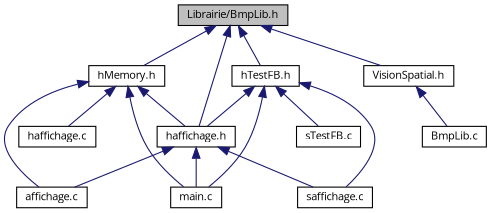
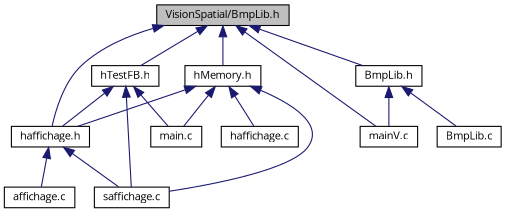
  digraph {
    fontname="Open Sans"
    node [color=black fillcolor=white fontname="Open Sans" fontsize=10 shape=record style=filled]
    edge [color=midnightblue dir=back fontname="Open Sans" fontsize=10 labelfontname=Helvetica labelfontsize=10 style=solid]
-   n1 [fillcolor=grey75 fontcolor=black height=0.2 label="Librairie/BmpLib.h" width=0.4]
+   n1 [fillcolor=grey75 fontcolor=black height=0.2 label="VisionSpatial/BmpLib.h" width=0.4]
    n2 [height=0.2 label="haffichage.h" width=0.4]
    n3 [height=0.2 label="hTestFB.h" width=0.4]
    n4 [height=0.2 label="hMemory.h" width=0.4]
-   n6 [height=0.2 label="VisionSpatial.h" width=0.4]
+   n5 [height=0.2 label="mainV.c" width=0.4]
+   n6 [height=0.2 label="BmpLib.h" width=0.4]
    n7 [height=0.2 label="affichage.c" width=0.4]
    n8 [height=0.2 label="main.c" width=0.4]
    n9 [height=0.2 label="saffichage.c" width=0.4]
-   n10 [height=0.2 label="sTestFB.c" width=0.4]
    n11 [height=0.2 label="haffichage.c" width=0.4]
    n12 [height=0.2 label="BmpLib.c" width=0.4]
    n1 -> n2
    n1 -> n3
    n1 -> n4
+   n1 -> n5
    n1 -> n6
    n2 -> n7
-   n2 -> n8
    n2 -> n9
    n3 -> n2
    n3 -> n8
    n3 -> n9
-   n3 -> n10
    n4 -> n2
    n4 -> n8
-   n4 -> n7
+   n4 -> n9
    n4 -> n11
+   n6 -> n5
    n6 -> n12
  }
